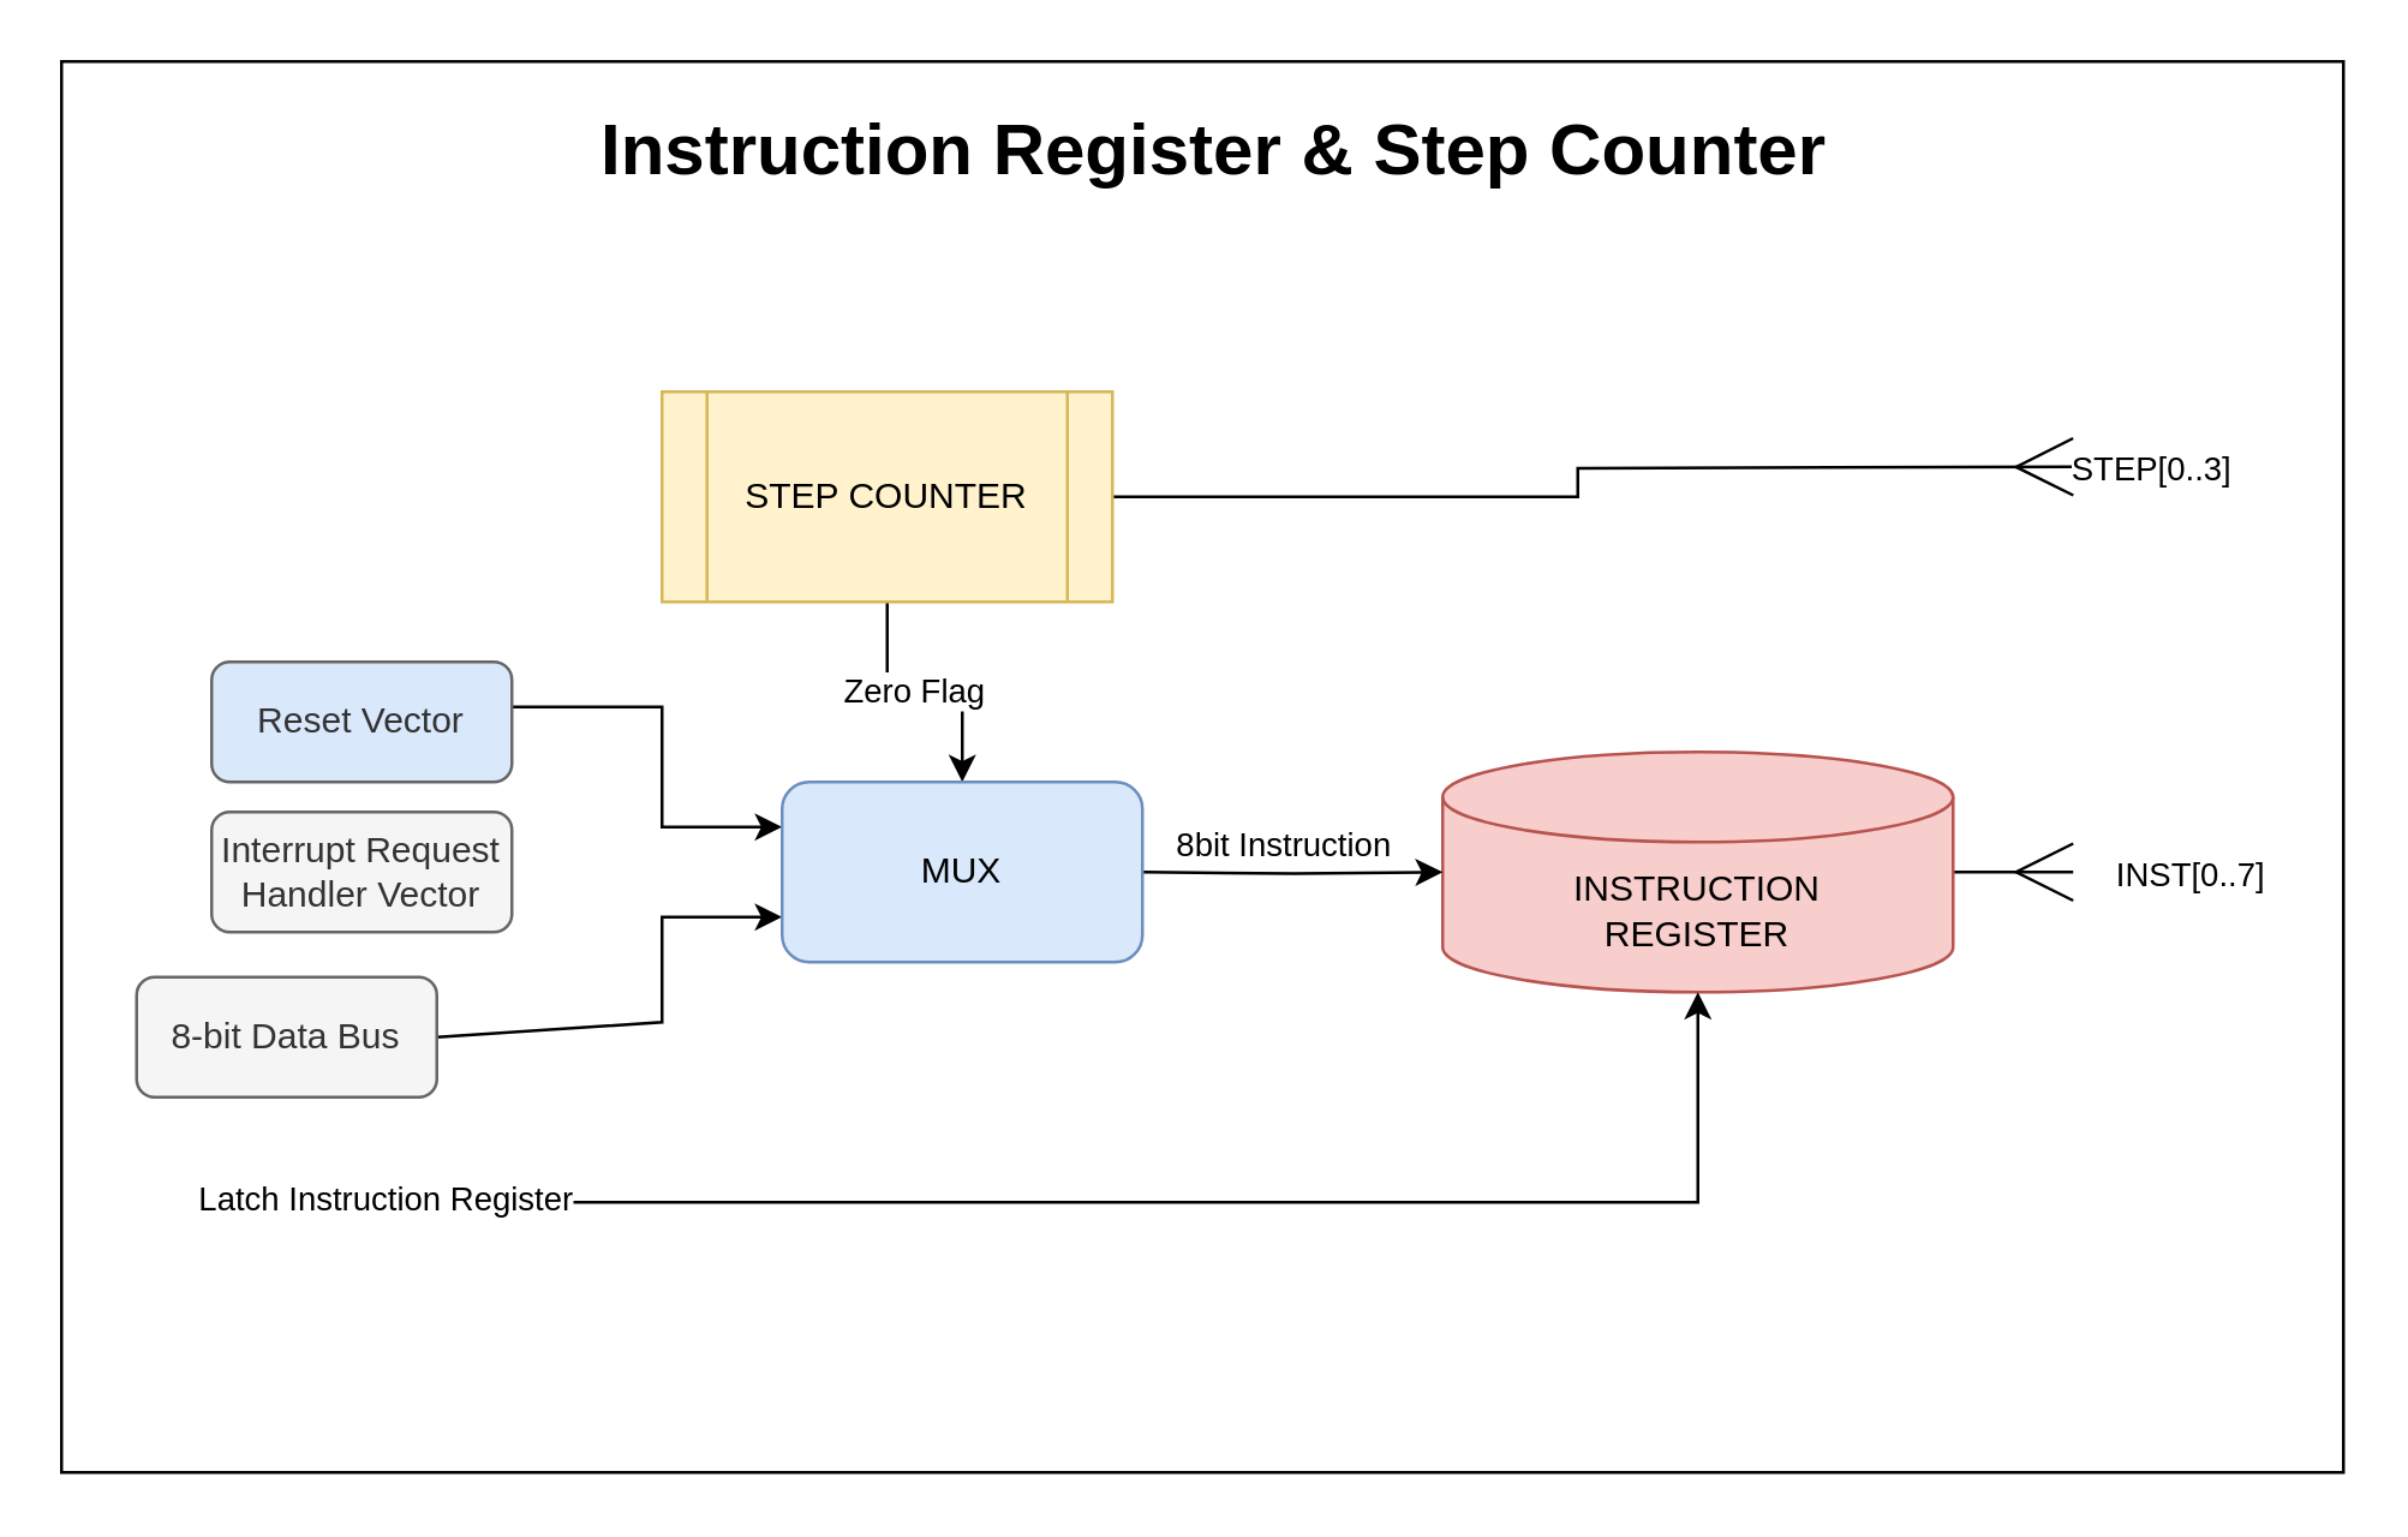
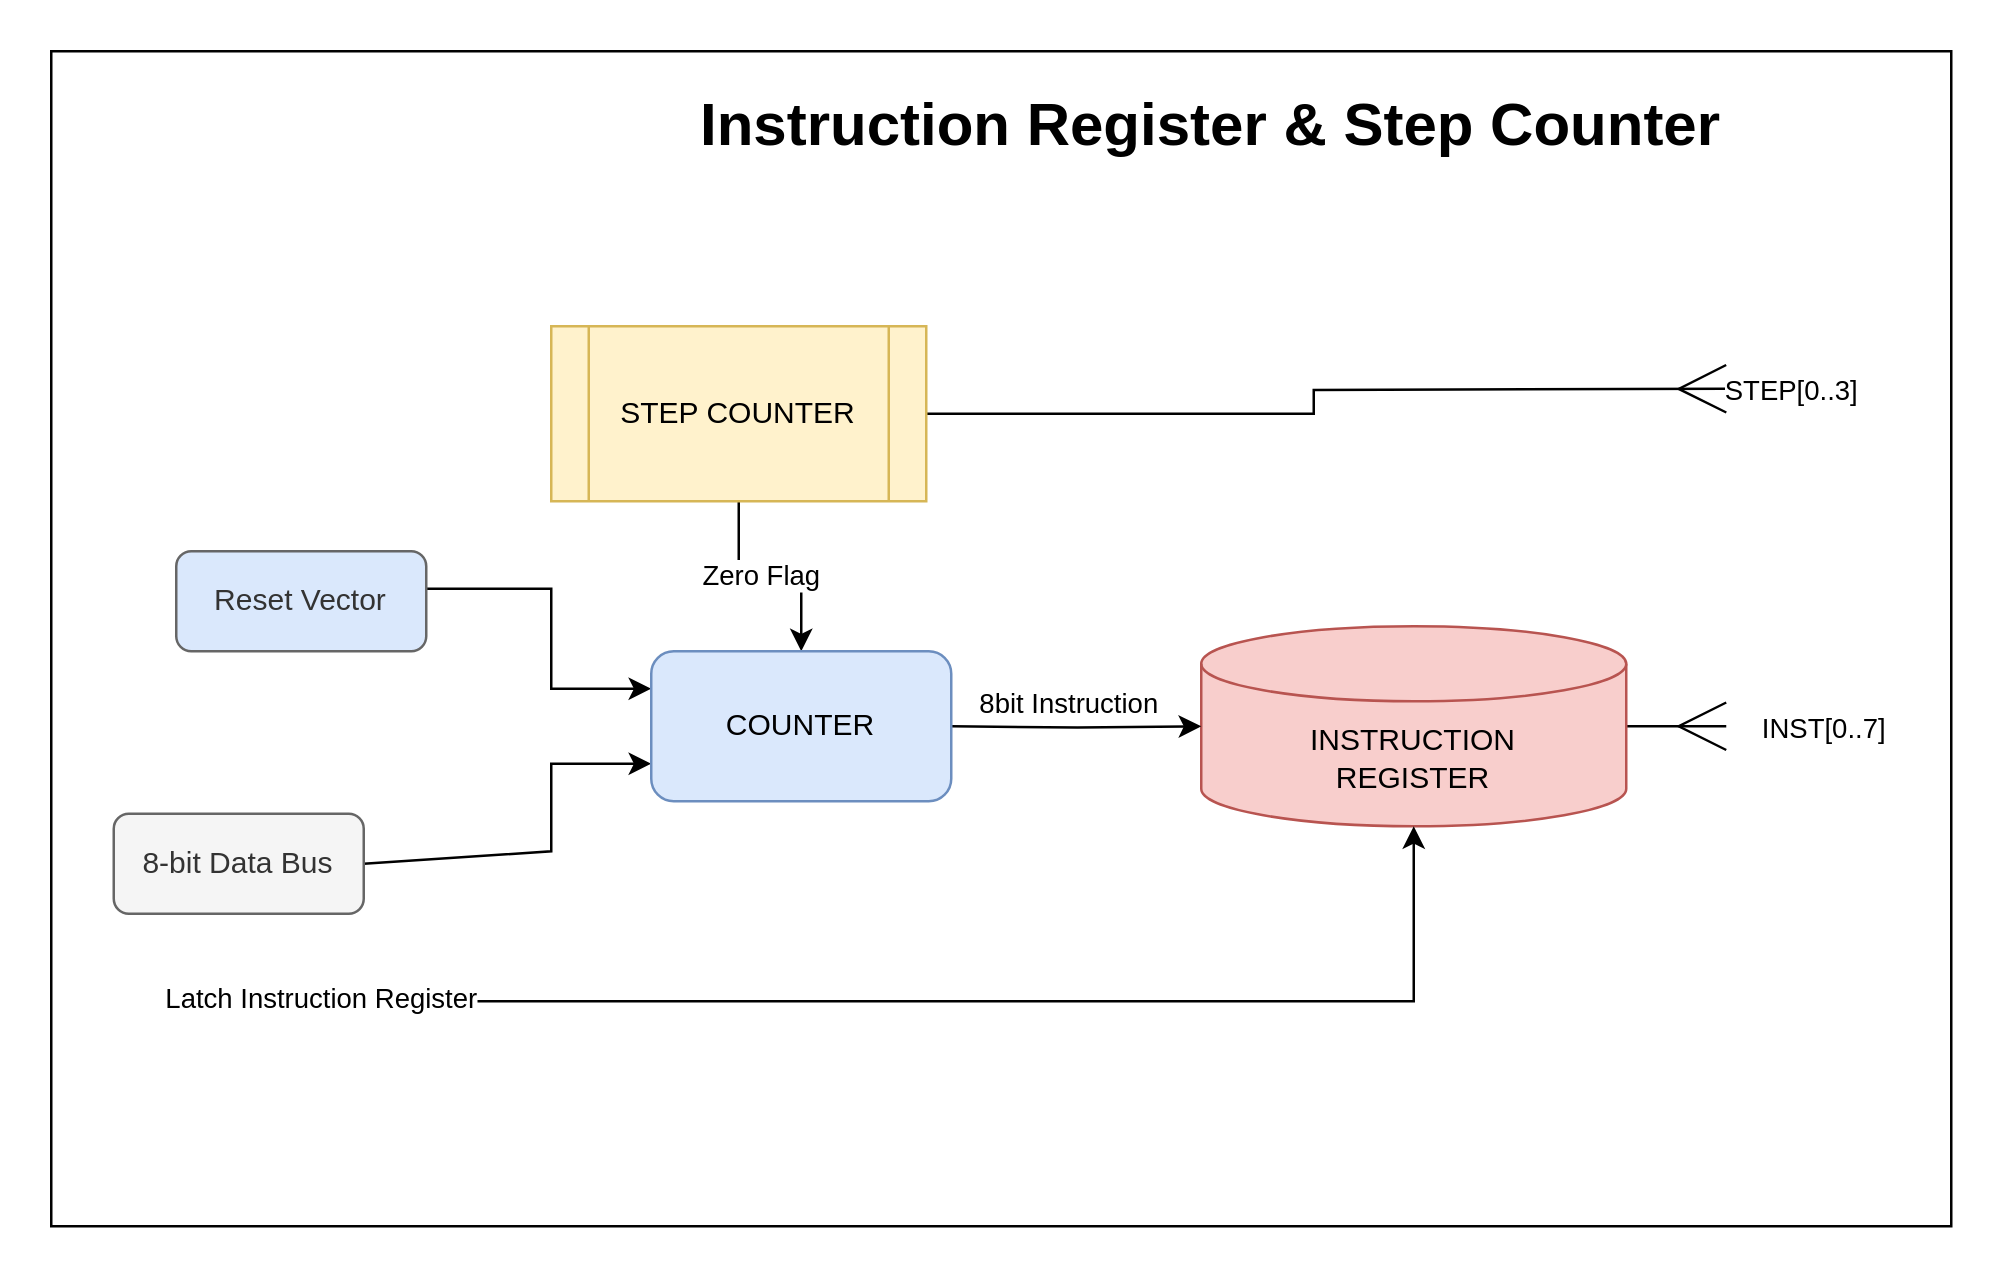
  <mxCell id="0" />
  <mxCell id="1" parent="0" />
  <mxCell id="2" value="" style="rounded=0;whiteSpace=wrap;html=1;" vertex="1" parent="1"><mxGeometry x="20" y="20" width="760" height="470" as="geometry" /></mxCell>
  <mxCell id="3" style="edgeStyle=orthogonalEdgeStyle;rounded=0;orthogonalLoop=1;jettySize=auto;html=1;endArrow=ERmany;endFill=0;endSize=17;" edge="1" parent="1" source="7"><mxGeometry relative="1" as="geometry"><mxPoint x="690" y="155" as="targetPoint" /></mxGeometry></mxCell>
  <mxCell id="4" value="STEP[0..3]" style="edgeLabel;html=1;align=center;verticalAlign=middle;resizable=0;points=[];" vertex="1" connectable="0" parent="3"><mxGeometry x="0.605" y="2" relative="1" as="geometry"><mxPoint x="91" y="2" as="offset" /></mxGeometry></mxCell>
  <mxCell id="5" style="edgeStyle=orthogonalEdgeStyle;rounded=0;orthogonalLoop=1;jettySize=auto;html=1;entryX=0.5;entryY=0;entryDx=0;entryDy=0;endArrow=classic;endFill=1;endSize=6;" edge="1" parent="1" source="7" target="16"><mxGeometry relative="1" as="geometry" /></mxCell>
  <mxCell id="6" value="Zero Flag" style="edgeLabel;html=1;align=center;verticalAlign=middle;resizable=0;points=[];" vertex="1" connectable="0" parent="5"><mxGeometry x="-0.1" y="1" relative="1" as="geometry"><mxPoint as="offset" /></mxGeometry></mxCell>
  <mxCell id="7" value="STEP COUNTER" style="shape=process;whiteSpace=wrap;html=1;backgroundOutline=1;fillColor=#fff2cc;strokeColor=#d6b656;" vertex="1" parent="1"><mxGeometry x="220" y="130" width="150" height="70" as="geometry" /></mxCell>
  <mxCell id="8" style="edgeStyle=orthogonalEdgeStyle;rounded=0;orthogonalLoop=1;jettySize=auto;html=1;endArrow=ERmany;endFill=0;endSize=17;" edge="1" parent="1" source="10"><mxGeometry relative="1" as="geometry"><mxPoint x="690" y="290" as="targetPoint" /></mxGeometry></mxCell>
  <mxCell id="9" value="INST[0..7]" style="edgeLabel;html=1;align=center;verticalAlign=middle;resizable=0;points=[];" vertex="1" connectable="0" parent="8"><mxGeometry x="0.133" y="-1" relative="1" as="geometry"><mxPoint x="56" y="-1" as="offset" /></mxGeometry></mxCell>
  <mxCell id="10" value="INSTRUCTION&lt;br&gt;REGISTER" style="shape=cylinder3;whiteSpace=wrap;html=1;boundedLbl=1;backgroundOutline=1;size=15;fillColor=#f8cecc;strokeColor=#b85450;" vertex="1" parent="1"><mxGeometry x="480" y="250" width="170" height="80" as="geometry" /></mxCell>
  <mxCell id="11" style="edgeStyle=orthogonalEdgeStyle;rounded=0;orthogonalLoop=1;jettySize=auto;html=1;entryX=0;entryY=0.25;entryDx=0;entryDy=0;endArrow=classic;endFill=1;endSize=6;" edge="1" parent="1" target="16"><mxGeometry relative="1" as="geometry"><mxPoint x="170" y="235.04" as="sourcePoint" /><Array as="points"><mxPoint x="220" y="235" /><mxPoint x="220" y="275" /></Array></mxGeometry></mxCell>
- <mxCell id="12" value="Interrupt Request Handler Vector" style="rounded=1;whiteSpace=wrap;html=1;fillColor=#f5f5f5;fontColor=#333333;strokeColor=#666666;" vertex="1" parent="1"><mxGeometry x="70" y="270" width="100" height="40" as="geometry" /></mxCell>
  <mxCell id="13" style="edgeStyle=orthogonalEdgeStyle;rounded=0;orthogonalLoop=1;jettySize=auto;html=1;exitX=1;exitY=0.5;exitDx=0;exitDy=0;exitPerimeter=0;endArrow=classic;endFill=1;endSize=6;" edge="1" parent="1" target="10"><mxGeometry relative="1" as="geometry"><mxPoint x="380" y="290" as="sourcePoint" /></mxGeometry></mxCell>
  <mxCell id="14" value="8bit Instruction" style="edgeLabel;html=1;align=center;verticalAlign=middle;resizable=0;points=[];" vertex="1" connectable="0" parent="13"><mxGeometry x="-0.08" y="2" relative="1" as="geometry"><mxPoint y="-8" as="offset" /></mxGeometry></mxCell>
  <mxCell id="15" value="" style="endArrow=classic;html=1;rounded=0;endSize=6;entryX=0;entryY=0.75;entryDx=0;entryDy=0;exitX=1;exitY=0.5;exitDx=0;exitDy=0;" edge="1" parent="1" source="17" target="16"><mxGeometry width="50" height="50" relative="1" as="geometry"><mxPoint x="170" y="320" as="sourcePoint" /><mxPoint x="220" y="305" as="targetPoint" /><Array as="points"><mxPoint x="220" y="340" /><mxPoint x="220" y="305" /></Array></mxGeometry></mxCell>
- <mxCell id="16" value="MUX" style="rounded=1;whiteSpace=wrap;html=1;fillColor=#dae8fc;strokeColor=#6c8ebf;" vertex="1" parent="1"><mxGeometry x="260" y="260" width="120" height="60" as="geometry" /></mxCell>
+ <mxCell id="16" value="COUNTER" style="rounded=1;whiteSpace=wrap;html=1;fillColor=#dae8fc;strokeColor=#6c8ebf;" vertex="1" parent="1"><mxGeometry x="260" y="260" width="120" height="60" as="geometry" /></mxCell>
  <mxCell id="17" value="8-bit Data Bus" style="rounded=1;whiteSpace=wrap;html=1;fillColor=#f5f5f5;fontColor=#333333;strokeColor=#666666;" vertex="1" parent="1"><mxGeometry x="45" y="325" width="100" height="40" as="geometry" /></mxCell>
  <mxCell id="18" value="Reset Vector" style="rounded=1;whiteSpace=wrap;html=1;fillColor=#dae8fc;fontColor=#333333;strokeColor=#666666;" vertex="1" parent="1"><mxGeometry x="70" y="220" width="100" height="40" as="geometry" /></mxCell>
  <mxCell id="19" value="" style="endArrow=classic;html=1;rounded=0;endSize=6;entryX=0.5;entryY=1;entryDx=0;entryDy=0;entryPerimeter=0;" edge="1" parent="1" target="10"><mxGeometry width="50" height="50" relative="1" as="geometry"><mxPoint x="180" y="400" as="sourcePoint" /><mxPoint x="410" y="325" as="targetPoint" /><Array as="points"><mxPoint x="390" y="400" /><mxPoint x="565" y="400" /></Array></mxGeometry></mxCell>
  <mxCell id="20" value="Latch Instruction Register" style="edgeLabel;html=1;align=center;verticalAlign=middle;resizable=0;points=[];" vertex="1" connectable="0" parent="19"><mxGeometry x="-0.908" y="2" relative="1" as="geometry"><mxPoint x="-74" as="offset" /></mxGeometry></mxCell>
- <mxCell id="21" value="&lt;h1&gt;Instruction Register &amp;amp; Step Counter&lt;/h1&gt;" style="text;html=1;strokeColor=none;fillColor=none;spacing=5;spacingTop=-20;whiteSpace=wrap;overflow=hidden;rounded=0;" vertex="1" parent="1"><mxGeometry x="195" y="30" width="470" height="50" as="geometry" /></mxCell>
+ <mxCell id="21" value="&lt;h1&gt;Instruction Register &amp;amp; Step Counter&lt;/h1&gt;" style="text;html=1;strokeColor=none;fillColor=none;spacing=5;spacingTop=-20;whiteSpace=wrap;overflow=hidden;rounded=0;" vertex="1" parent="1"><mxGeometry x="275" y="30" width="470" height="50" as="geometry" /></mxCell>
